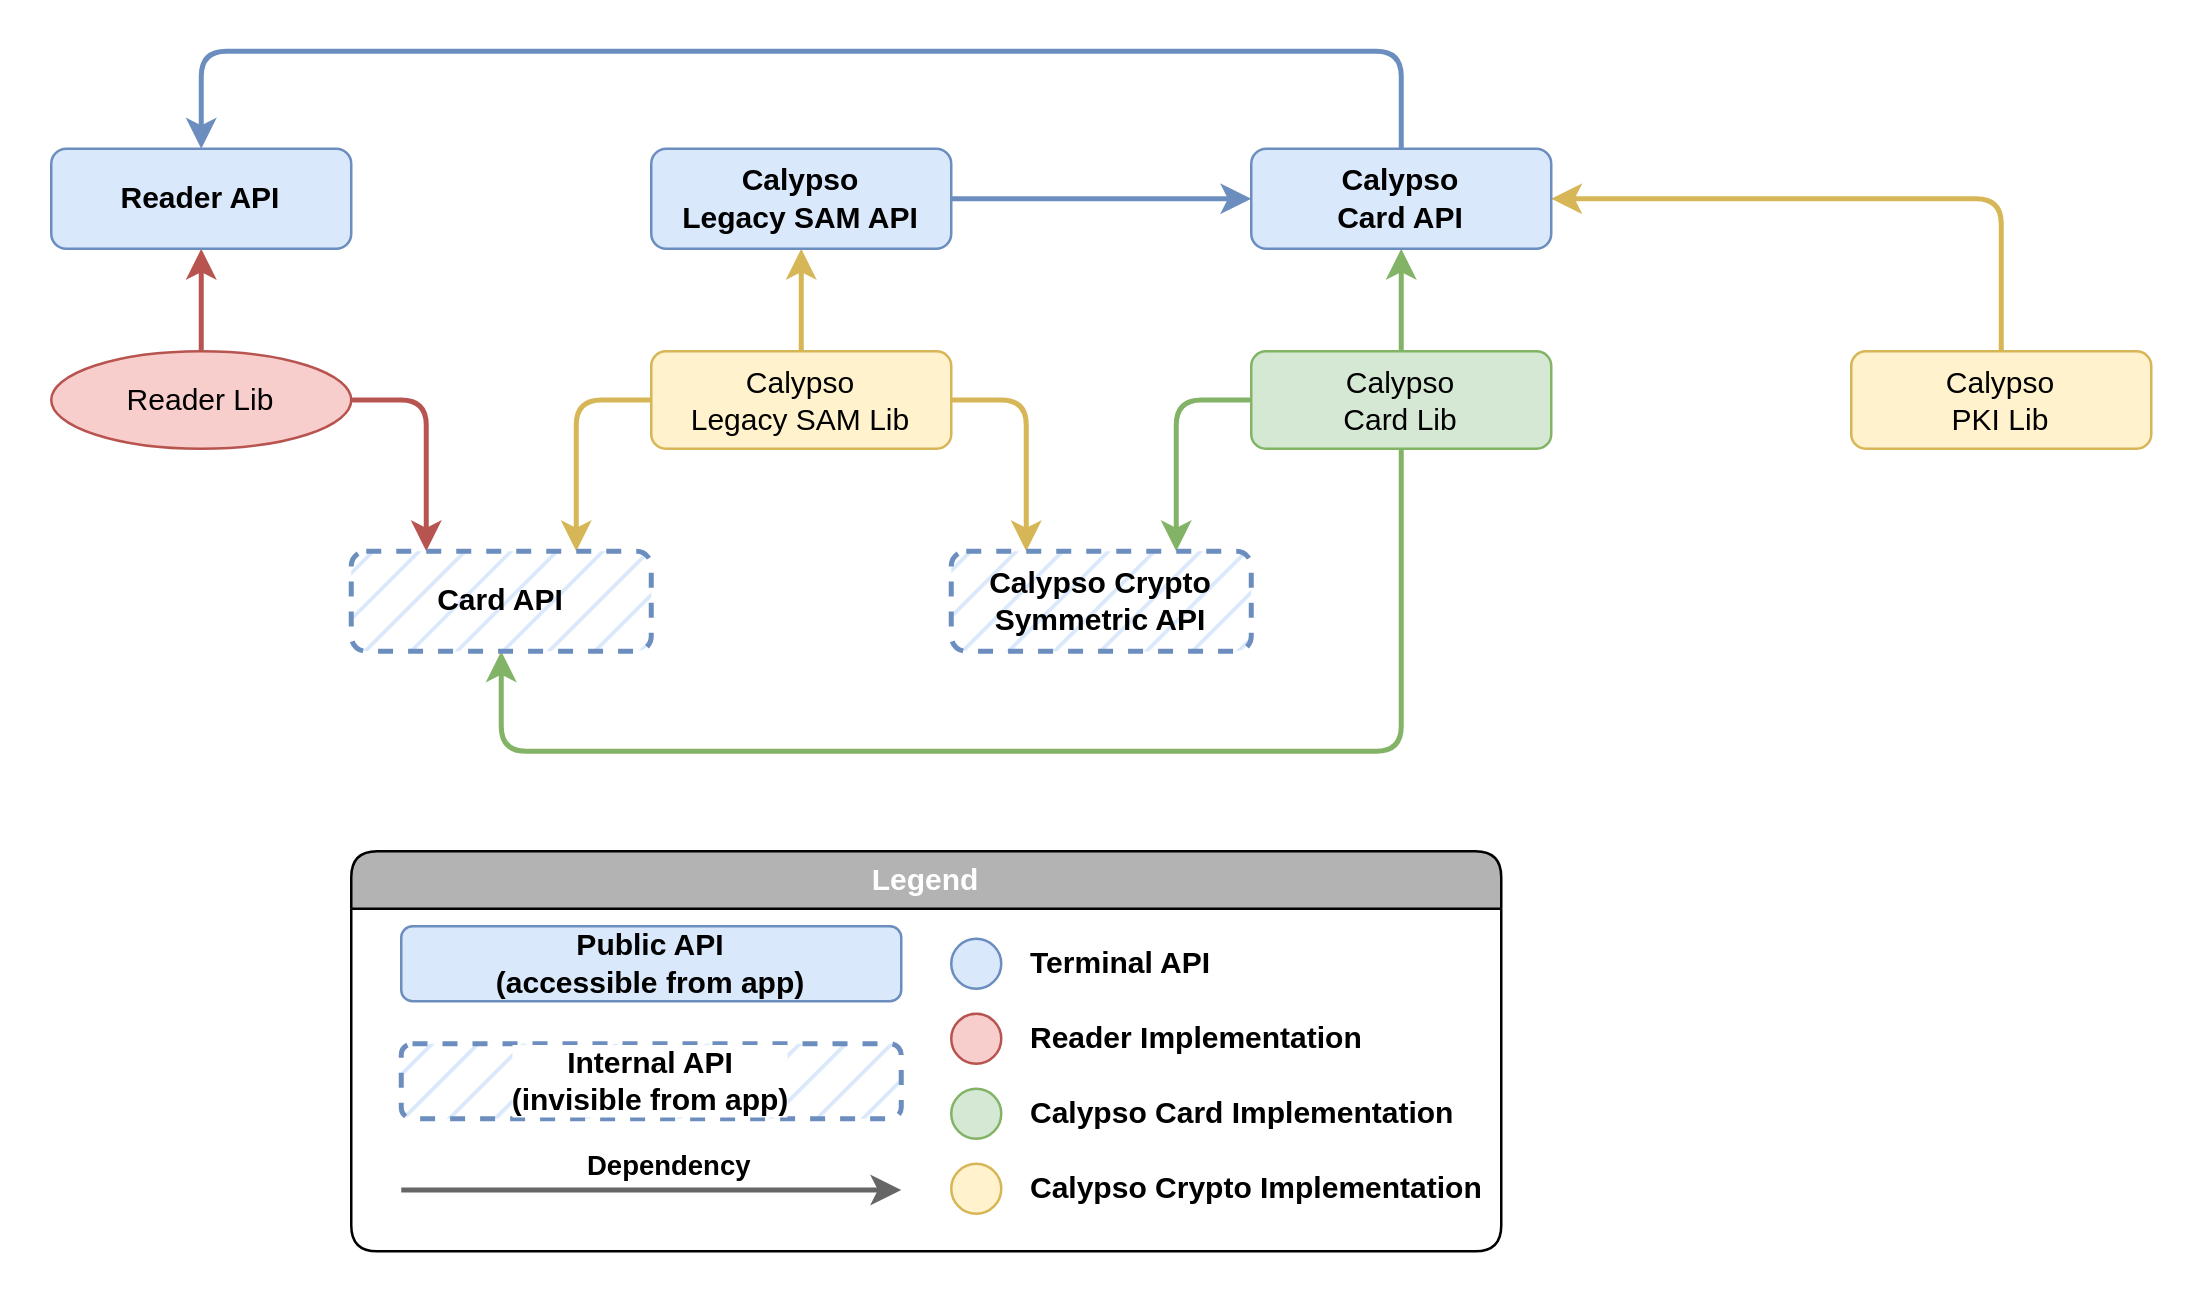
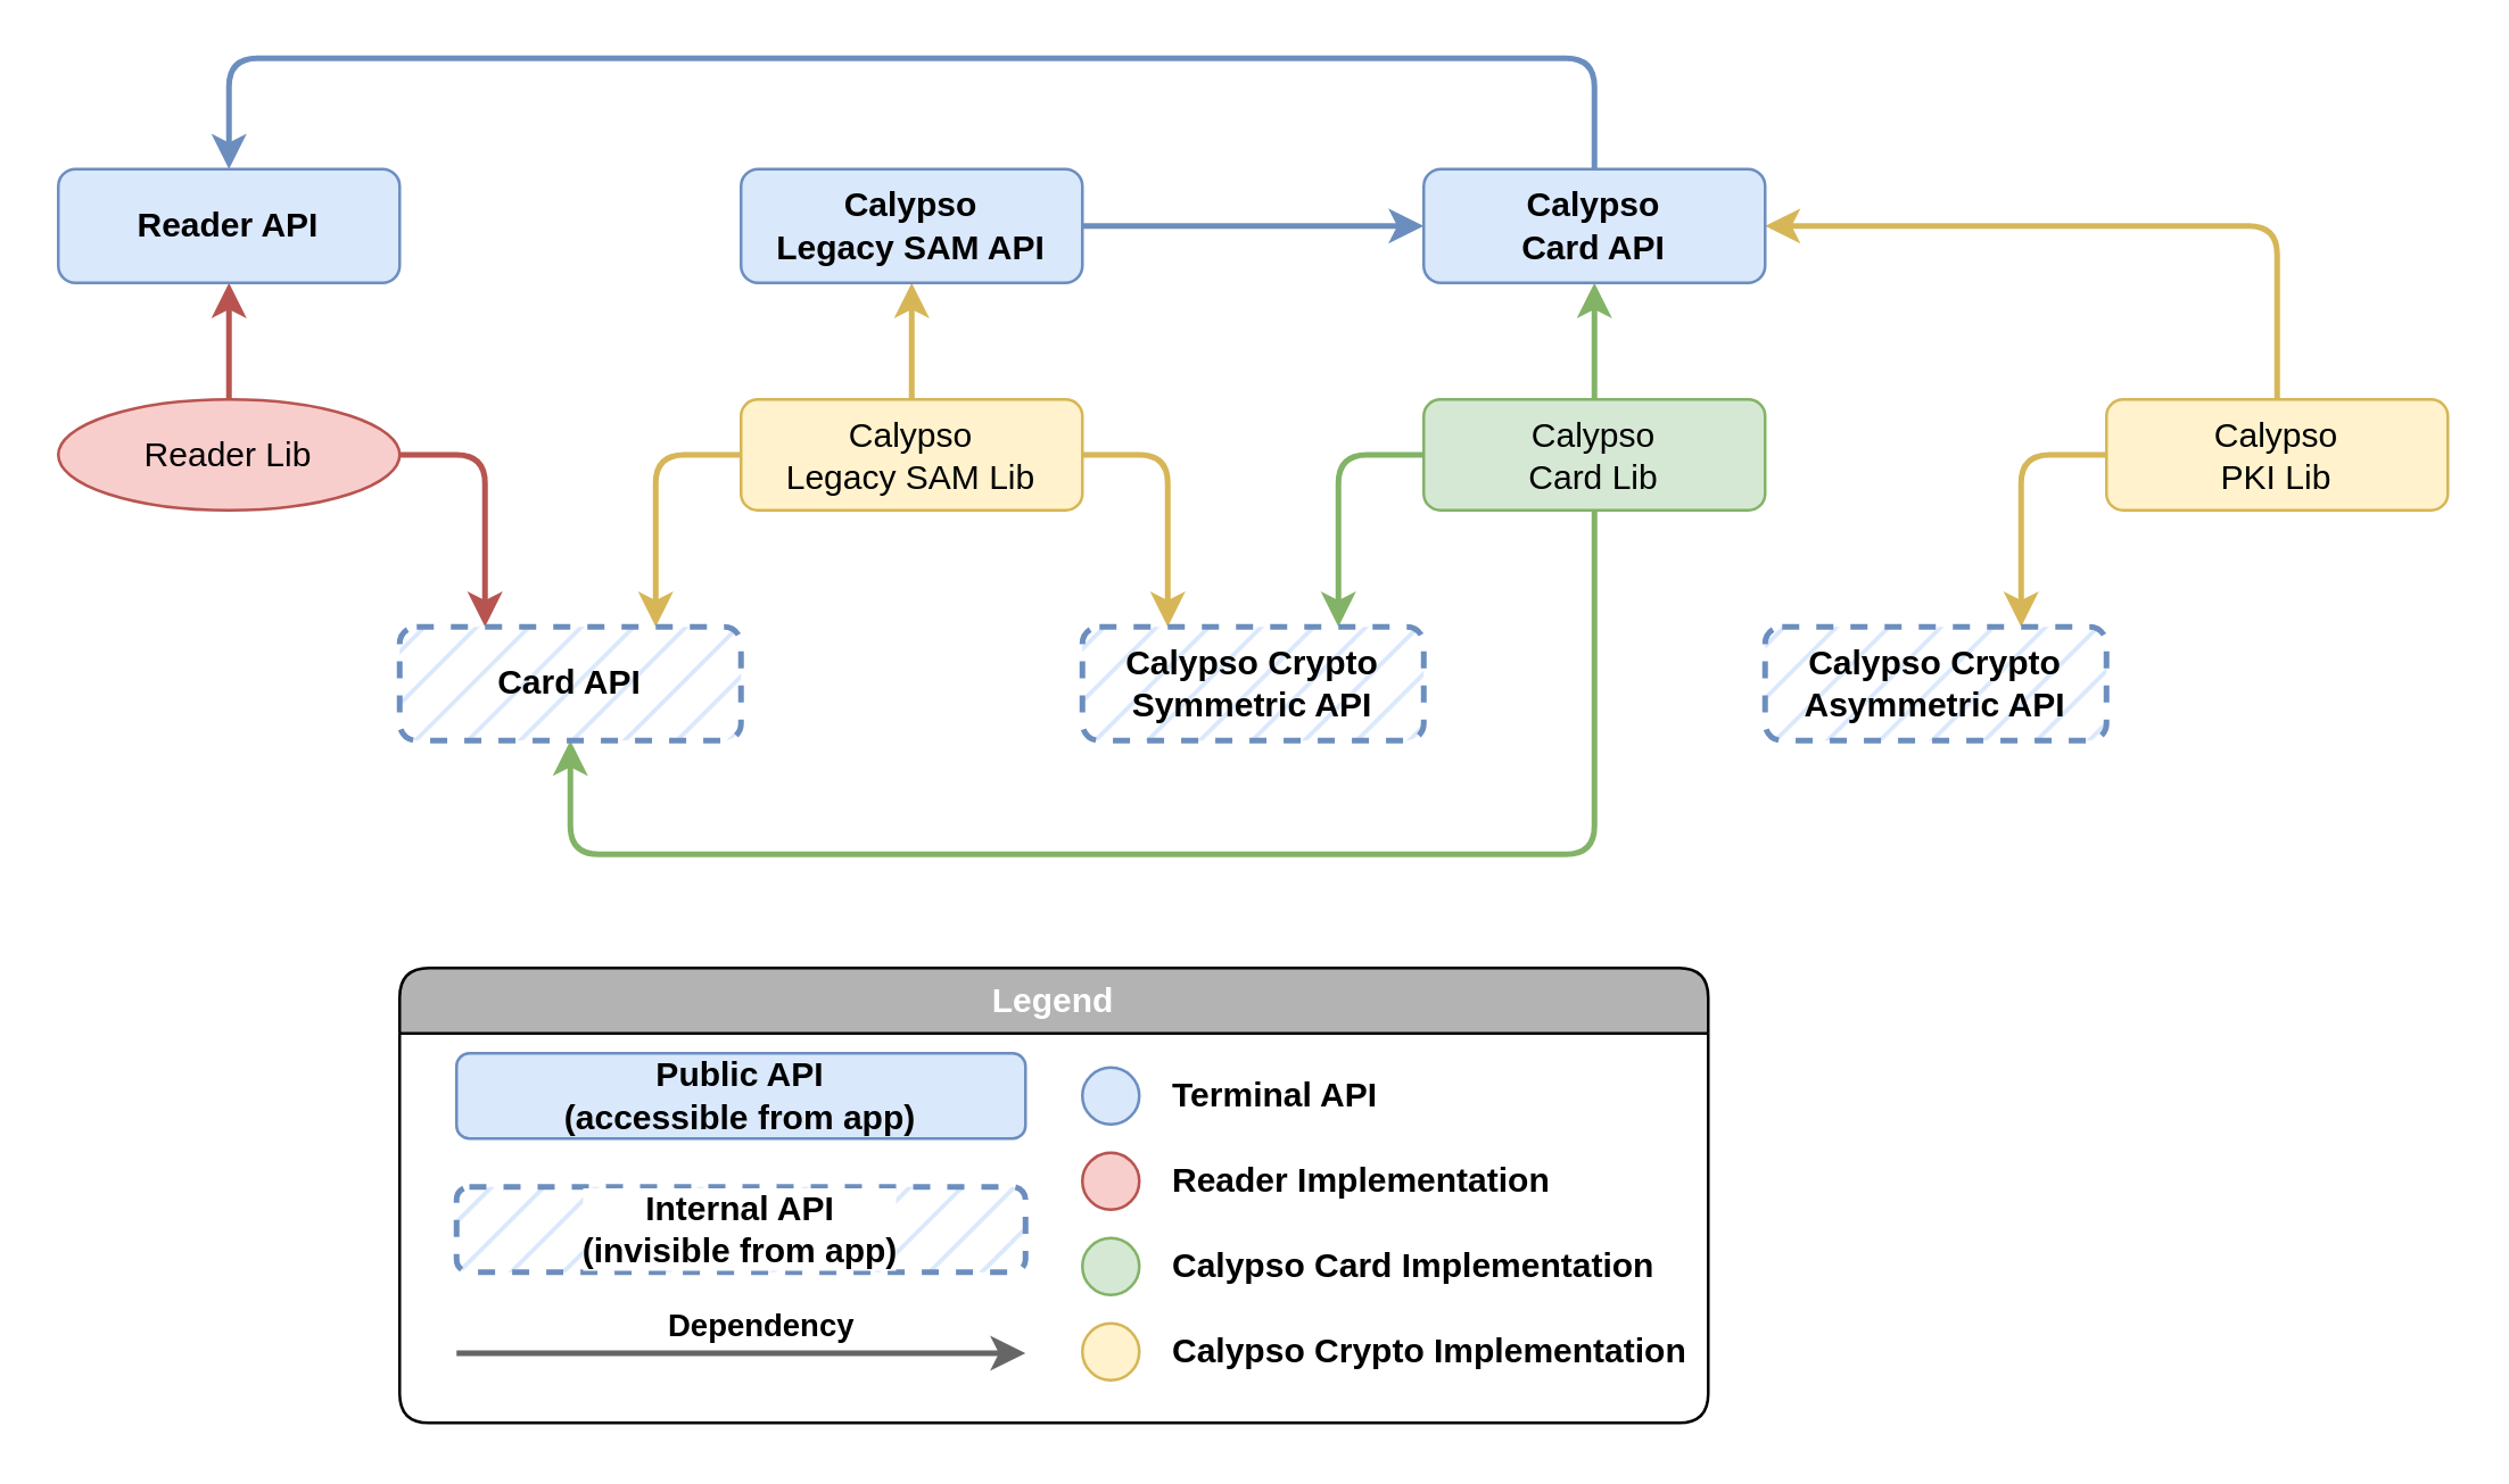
  <mxCell id="0" />
  <mxCell id="1" parent="0" />
  <mxCell id="2" style="edgeStyle=orthogonalEdgeStyle;orthogonalLoop=1;jettySize=auto;html=1;entryX=0.25;entryY=0;entryDx=0;entryDy=0;fillColor=#f8cecc;strokeColor=#b85450;strokeWidth=2;exitX=1;exitY=0.5;exitDx=0;exitDy=0;" parent="1" source="15" target="19" edge="1"><mxGeometry relative="1" as="geometry" /></mxCell>
  <mxCell id="3" style="edgeStyle=orthogonalEdgeStyle;orthogonalLoop=1;jettySize=auto;html=1;entryX=0.5;entryY=1;entryDx=0;entryDy=0;exitX=0.5;exitY=1;exitDx=0;exitDy=0;fillColor=#d5e8d4;strokeColor=#82b366;strokeWidth=2;" parent="1" source="16" target="19" edge="1"><mxGeometry relative="1" as="geometry"><Array as="points"><mxPoint x="560" y="300" /><mxPoint x="200" y="300" /></Array></mxGeometry></mxCell>
  <mxCell id="4" style="edgeStyle=orthogonalEdgeStyle;rounded=0;orthogonalLoop=1;jettySize=auto;html=1;entryX=0.5;entryY=1;entryDx=0;entryDy=0;exitX=0.5;exitY=0;exitDx=0;exitDy=0;fillColor=#f8cecc;strokeColor=#b85450;strokeWidth=2;" parent="1" source="15" target="12" edge="1"><mxGeometry relative="1" as="geometry" /></mxCell>
  <mxCell id="5" style="edgeStyle=orthogonalEdgeStyle;rounded=1;orthogonalLoop=1;jettySize=auto;html=1;entryX=0.5;entryY=1;entryDx=0;entryDy=0;fillColor=#d5e8d4;strokeColor=#82b366;strokeWidth=2;" parent="1" source="16" target="13" edge="1"><mxGeometry relative="1" as="geometry" /></mxCell>
  <mxCell id="6" style="edgeStyle=orthogonalEdgeStyle;rounded=1;orthogonalLoop=1;jettySize=auto;html=1;entryX=0.5;entryY=1;entryDx=0;entryDy=0;fillColor=#fff2cc;strokeColor=#d6b656;strokeWidth=2;exitX=0.5;exitY=0;exitDx=0;exitDy=0;" parent="1" source="17" target="14" edge="1"><mxGeometry relative="1" as="geometry"><mxPoint x="77" y="131" as="sourcePoint" /><mxPoint x="-6" y="50" as="targetPoint" /></mxGeometry></mxCell>
  <mxCell id="7" style="edgeStyle=orthogonalEdgeStyle;rounded=1;orthogonalLoop=1;jettySize=auto;html=1;entryX=0.25;entryY=0;entryDx=0;entryDy=0;fillColor=#fff2cc;strokeColor=#d6b656;strokeWidth=2;exitX=1;exitY=0.5;exitDx=0;exitDy=0;" parent="1" source="17" target="20" edge="1"><mxGeometry relative="1" as="geometry"><mxPoint x="241" y="131" as="sourcePoint" /><mxPoint x="157" y="50" as="targetPoint" /></mxGeometry></mxCell>
  <mxCell id="8" style="edgeStyle=orthogonalEdgeStyle;orthogonalLoop=1;jettySize=auto;html=1;entryX=0.75;entryY=0;entryDx=0;entryDy=0;exitX=0;exitY=0.5;exitDx=0;exitDy=0;fillColor=#d5e8d4;strokeColor=#82b366;strokeWidth=2;" parent="1" source="16" target="20" edge="1"><mxGeometry relative="1" as="geometry"><mxPoint x="23" y="191" as="sourcePoint" /><mxPoint x="510" y="240" as="targetPoint" /></mxGeometry></mxCell>
  <mxCell id="9" style="edgeStyle=orthogonalEdgeStyle;rounded=1;orthogonalLoop=1;jettySize=auto;html=1;entryX=1;entryY=0.5;entryDx=0;entryDy=0;fillColor=#fff2cc;strokeColor=#d6b656;strokeWidth=2;exitX=0.5;exitY=0;exitDx=0;exitDy=0;" parent="1" source="18" target="13" edge="1"><mxGeometry relative="1" as="geometry"><mxPoint x="401" y="131" as="sourcePoint" /><mxPoint x="800" y="99" as="targetPoint" /></mxGeometry></mxCell>
+ <mxCell id="10" style="edgeStyle=orthogonalEdgeStyle;rounded=1;orthogonalLoop=1;jettySize=auto;html=1;entryX=0.75;entryY=0;entryDx=0;entryDy=0;fillColor=#fff2cc;strokeColor=#d6b656;strokeWidth=2;exitX=0;exitY=0.5;exitDx=0;exitDy=0;" parent="1" source="18" target="21" edge="1"><mxGeometry relative="1" as="geometry"><mxPoint x="401" y="191" as="sourcePoint" /><mxPoint x="770" y="240" as="targetPoint" /></mxGeometry></mxCell>
  <mxCell id="11" style="edgeStyle=orthogonalEdgeStyle;rounded=1;orthogonalLoop=1;jettySize=auto;html=1;entryX=0.75;entryY=0;entryDx=0;entryDy=0;fillColor=#fff2cc;strokeColor=#d6b656;strokeWidth=2;exitX=0;exitY=0.5;exitDx=0;exitDy=0;jumpStyle=arc;" parent="1" source="17" target="19" edge="1"><mxGeometry relative="1" as="geometry"><mxPoint x="-210" y="390" as="sourcePoint" /><mxPoint x="-210" y="549" as="targetPoint" /></mxGeometry></mxCell>
  <mxCell id="12" value="Reader API" style="rounded=1;whiteSpace=wrap;html=1;fillColor=#dae8fc;strokeColor=#6c8ebf;fontStyle=1" parent="1" vertex="1"><mxGeometry y="59" width="120" height="40" as="geometry" x="20" /></mxCell>
  <mxCell id="13" value="Calypso&lt;br&gt;Card API" style="rounded=1;whiteSpace=wrap;html=1;fillColor=#dae8fc;strokeColor=#6c8ebf;fontStyle=1" parent="1" vertex="1"><mxGeometry x="500" y="59" width="120" height="40" as="geometry" /></mxCell>
  <mxCell id="14" value="Calypso&lt;br&gt;Legacy SAM API" style="rounded=1;whiteSpace=wrap;html=1;fillColor=#dae8fc;strokeColor=#6c8ebf;fontStyle=1" parent="1" vertex="1"><mxGeometry x="260" y="59" width="120" height="40" as="geometry" /></mxCell>
  <mxCell id="15" value="Reader Lib" style="ellipse;whiteSpace=wrap;html=1;fillColor=#f8cecc;strokeColor=#b85450;" parent="1" vertex="1"><mxGeometry y="140" width="120" height="39" as="geometry" x="20" /></mxCell>
  <mxCell id="16" value="Calypso&lt;br&gt;Card Lib" style="rounded=1;whiteSpace=wrap;html=1;fillColor=#d5e8d4;strokeColor=#82b366;" parent="1" vertex="1"><mxGeometry x="500" y="140" width="120" height="39" as="geometry" /></mxCell>
  <mxCell id="17" value="Calypso&lt;br&gt;Legacy SAM Lib" style="rounded=1;whiteSpace=wrap;html=1;fillColor=#fff2cc;strokeColor=#d6b656;" parent="1" vertex="1"><mxGeometry x="260" y="140" width="120" height="39" as="geometry" /></mxCell>
  <mxCell id="18" value="Calypso&lt;br&gt;PKI Lib" style="rounded=1;whiteSpace=wrap;html=1;fillColor=#fff2cc;strokeColor=#d6b656;" parent="1" vertex="1"><mxGeometry x="740" y="140" width="120" height="39" as="geometry" /></mxCell>
  <mxCell id="19" value="Card API" style="rounded=1;whiteSpace=wrap;html=1;fillColor=#dae8fc;strokeColor=#6c8ebf;fontStyle=1;dashed=1;strokeWidth=2;fillStyle=hatch;" parent="1" vertex="1"><mxGeometry x="140" y="220" width="120" height="40" as="geometry" /></mxCell>
  <mxCell id="20" value="Calypso Crypto Symmetric API" style="rounded=1;whiteSpace=wrap;html=1;fillColor=#dae8fc;strokeColor=#6c8ebf;fontStyle=1;dashed=1;strokeWidth=2;fillStyle=hatch;" parent="1" vertex="1"><mxGeometry x="380" y="220" width="120" height="40" as="geometry" /></mxCell>
+ <mxCell id="21" value="Calypso Crypto Asymmetric API" style="rounded=1;whiteSpace=wrap;html=1;fillColor=#dae8fc;strokeColor=#6c8ebf;fontStyle=1;dashed=1;strokeWidth=2;fillStyle=hatch;" parent="1" vertex="1"><mxGeometry x="620" y="220" width="120" height="40" as="geometry" /></mxCell>
  <mxCell id="22" style="edgeStyle=orthogonalEdgeStyle;orthogonalLoop=1;jettySize=auto;html=1;entryX=0.5;entryY=0;entryDx=0;entryDy=0;fillColor=#dae8fc;strokeColor=#6c8ebf;strokeWidth=2;exitX=0.5;exitY=0;exitDx=0;exitDy=0;" parent="1" source="13" target="12" edge="1"><mxGeometry relative="1" as="geometry"><Array as="points"><mxPoint x="560" y="20" /><mxPoint x="80" y="20" /></Array></mxGeometry></mxCell>
  <mxCell id="23" style="edgeStyle=orthogonalEdgeStyle;rounded=1;orthogonalLoop=1;jettySize=auto;html=1;exitX=1;exitY=0.5;exitDx=0;exitDy=0;entryX=0;entryY=0.5;entryDx=0;entryDy=0;fillColor=#dae8fc;strokeColor=#6c8ebf;strokeWidth=2;" parent="1" source="14" target="13" edge="1"><mxGeometry relative="1" as="geometry" /></mxCell>
  <mxCell id="24" value="Legend" style="swimlane;whiteSpace=wrap;html=1;shadow=0;glass=0;labelBackgroundColor=#B3B3B3;fillStyle=auto;strokeWidth=1;fillColor=#B3B3B3;gradientColor=none;rounded=1;swimlaneFillColor=none;swimlaneLine=1;fontColor=#FFFFFF;" parent="1" vertex="1"><mxGeometry x="140" y="340" width="460" height="160" as="geometry"><mxRectangle x="40" y="680" width="80" height="30" as="alternateBounds" /></mxGeometry></mxCell>
  <mxCell id="25" value="" style="endArrow=classic;html=1;strokeWidth=2;curved=1;strokeColor=#666666;" parent="24" edge="1"><mxGeometry width="50" height="50" relative="1" as="geometry"><mxPoint x="20" y="135.5" as="sourcePoint" /><mxPoint x="220" y="135.5" as="targetPoint" /></mxGeometry></mxCell>
  <mxCell id="26" value="&amp;nbsp;Dependency&amp;nbsp;" style="edgeLabel;html=1;align=center;verticalAlign=middle;resizable=0;points=[];fontStyle=1" parent="25" vertex="1" connectable="0"><mxGeometry x="-0.095" y="1" relative="1" as="geometry"><mxPoint x="15" y="-9" as="offset" /></mxGeometry></mxCell>
  <mxCell id="27" value="Public API&lt;br&gt;(accessible from app)" style="rounded=1;whiteSpace=wrap;html=1;fillColor=#dae8fc;strokeColor=#6c8ebf;fontStyle=1;strokeWidth=1;fillStyle=auto;labelBackgroundColor=none;" parent="24" vertex="1"><mxGeometry x="20" y="30" width="200" height="30" as="geometry" /></mxCell>
  <mxCell id="28" value="Internal API&lt;br&gt;(invisible from app)" style="rounded=1;whiteSpace=wrap;html=1;fillColor=#dae8fc;strokeColor=#6c8ebf;fontStyle=1;strokeWidth=2;fillStyle=hatch;dashed=1;labelBackgroundColor=default;" parent="24" vertex="1"><mxGeometry x="20" y="77" width="200" height="30" as="geometry" /></mxCell>
  <mxCell id="29" value="" style="ellipse;whiteSpace=wrap;html=1;aspect=fixed;fillColor=#dae8fc;strokeColor=#6c8ebf;strokeWidth=1;" parent="24" vertex="1"><mxGeometry x="240" y="35" width="20" height="20" as="geometry" /></mxCell>
  <mxCell id="30" value="Terminal API" style="text;html=1;strokeColor=none;fillColor=none;align=left;verticalAlign=middle;whiteSpace=wrap;rounded=0;strokeWidth=1;fontStyle=1" parent="24" vertex="1"><mxGeometry x="270" y="30" width="180" height="30" as="geometry" /></mxCell>
  <mxCell id="31" value="" style="ellipse;whiteSpace=wrap;html=1;aspect=fixed;fillColor=#f8cecc;strokeColor=#b85450;strokeWidth=1;" parent="24" vertex="1"><mxGeometry x="240" y="65" width="20" height="20" as="geometry" /></mxCell>
  <mxCell id="32" value="Reader Implementation" style="text;html=1;strokeColor=none;fillColor=none;align=left;verticalAlign=middle;whiteSpace=wrap;rounded=0;strokeWidth=1;fontStyle=1" parent="24" vertex="1"><mxGeometry x="270" y="60" width="180" height="30" as="geometry" /></mxCell>
  <mxCell id="33" value="" style="ellipse;whiteSpace=wrap;html=1;aspect=fixed;fillColor=#d5e8d4;strokeColor=#82b366;strokeWidth=1;" parent="24" vertex="1"><mxGeometry x="240" y="95" width="20" height="20" as="geometry" /></mxCell>
  <mxCell id="34" value="Calypso Card Implementation" style="text;html=1;strokeColor=none;fillColor=none;align=left;verticalAlign=middle;whiteSpace=wrap;rounded=0;strokeWidth=1;fontStyle=1" parent="24" vertex="1"><mxGeometry x="270" y="90" width="180" height="30" as="geometry" /></mxCell>
  <mxCell id="35" value="" style="ellipse;whiteSpace=wrap;html=1;aspect=fixed;fillColor=#fff2cc;strokeColor=#d6b656;strokeWidth=1;" parent="24" vertex="1"><mxGeometry x="240" y="125" width="20" height="20" as="geometry" /></mxCell>
  <mxCell id="36" value="Calypso Crypto Implementation" style="text;html=1;strokeColor=none;fillColor=none;align=left;verticalAlign=middle;whiteSpace=wrap;rounded=0;strokeWidth=1;fontStyle=1" parent="24" vertex="1"><mxGeometry x="270" y="120" width="190" height="30" as="geometry" /></mxCell>
